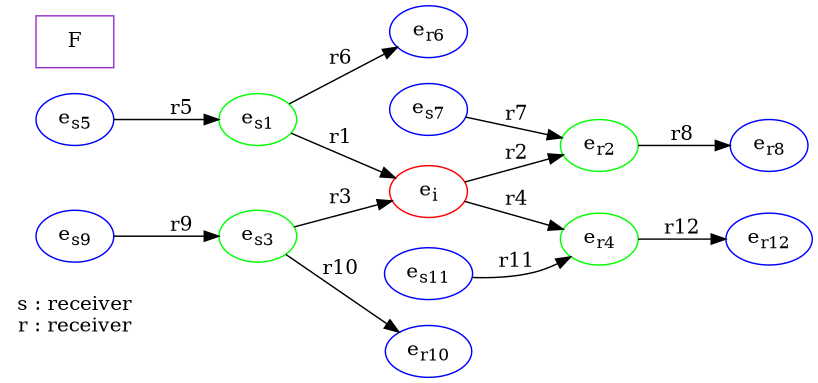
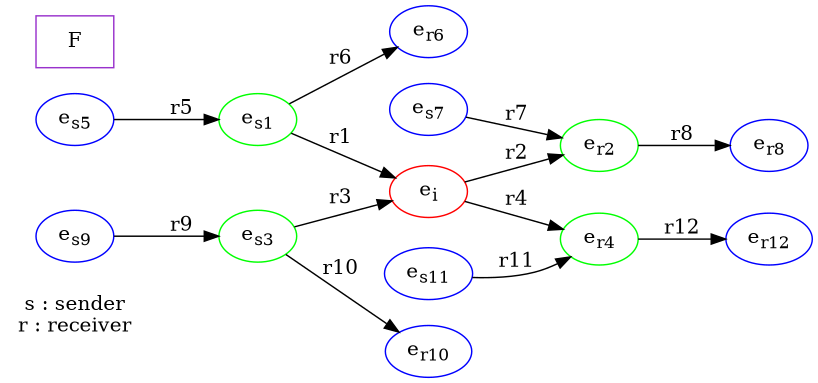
  digraph {
    rankdir=LR
    node [color=blue]
-   n1 [label="s : receiver\nr : receiver" shape=plaintext color=""]
+   n1 [label="s : sender\nr : receiver" shape=plaintext color=""]
    n2 [color=red label=<e<SUB>i</SUB>>]
    n3 [color=green label=<e<SUB>r2</SUB>>]
    n4 [color=green label=<e<SUB>r4</SUB>>]
    F [color=darkorchid shape=box]
    n6 [color=green label=<e<SUB>s1</SUB>>]
    n7 [label=<e<SUB>r6</SUB>>]
    n8 [label=<e<SUB>r8</SUB>>]
    n9 [color=green label=<e<SUB>s3</SUB>>]
    n10 [label=<e<SUB>r10</SUB>>]
    n11 [label=<e<SUB>r12</SUB>>]
    n12 [label=<e<SUB>s5</SUB>>]
    n13 [label=<e<SUB>s7</SUB>>]
    n14 [label=<e<SUB>s9</SUB>>]
    n15 [label=<e<SUB>s11</SUB>>]
    n2 -> n3 [label=r2]
    n2 -> n4 [label=r4]
    n3 -> n8 [label=r8]
    n4 -> n11 [label=r12]
    n6 -> n2 [label=r1]
    n6 -> n7 [label=r6]
    n9 -> n2 [label=r3]
    n9 -> n10 [label=r10]
    n12 -> n6 [label=r5]
    n13 -> n3 [label=r7]
    n14 -> n9 [label=r9]
    n15 -> n4 [label=r11]
  }
